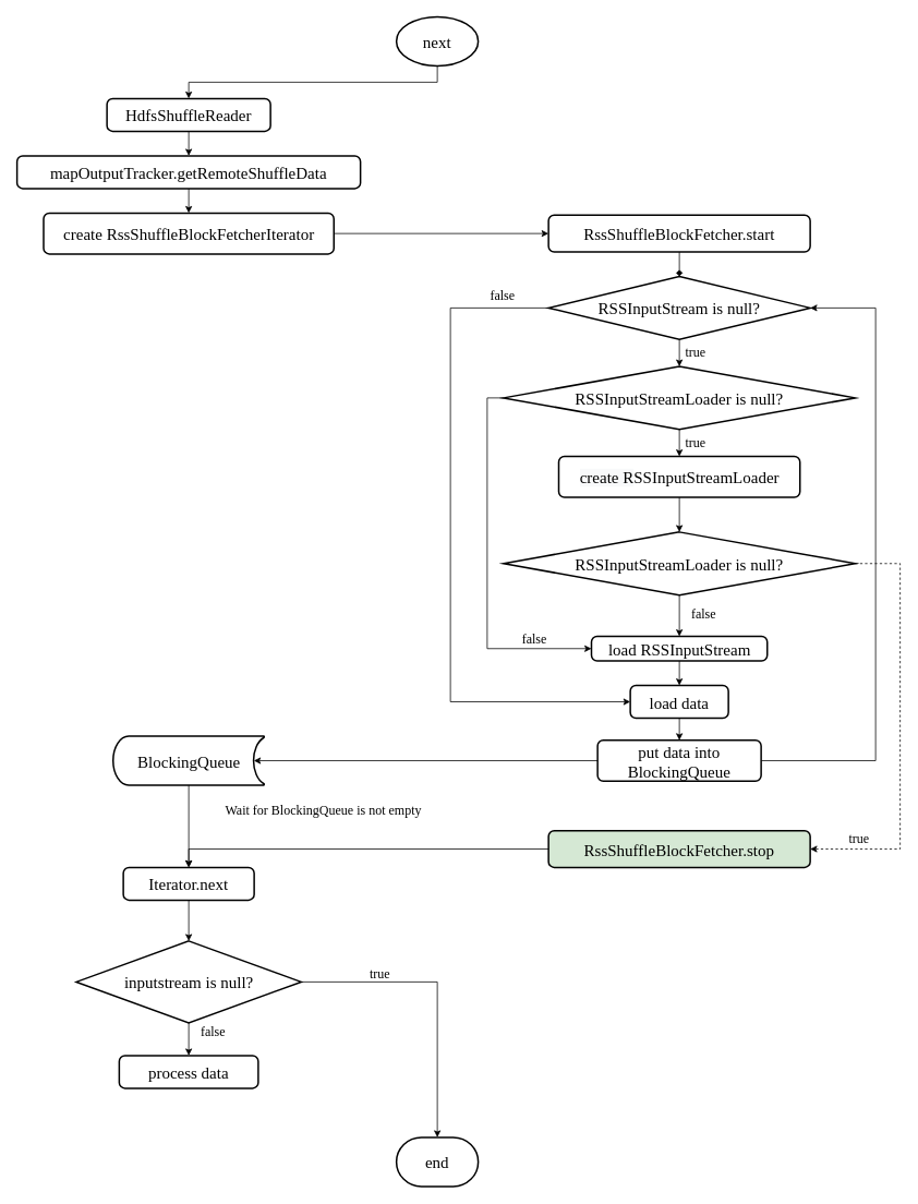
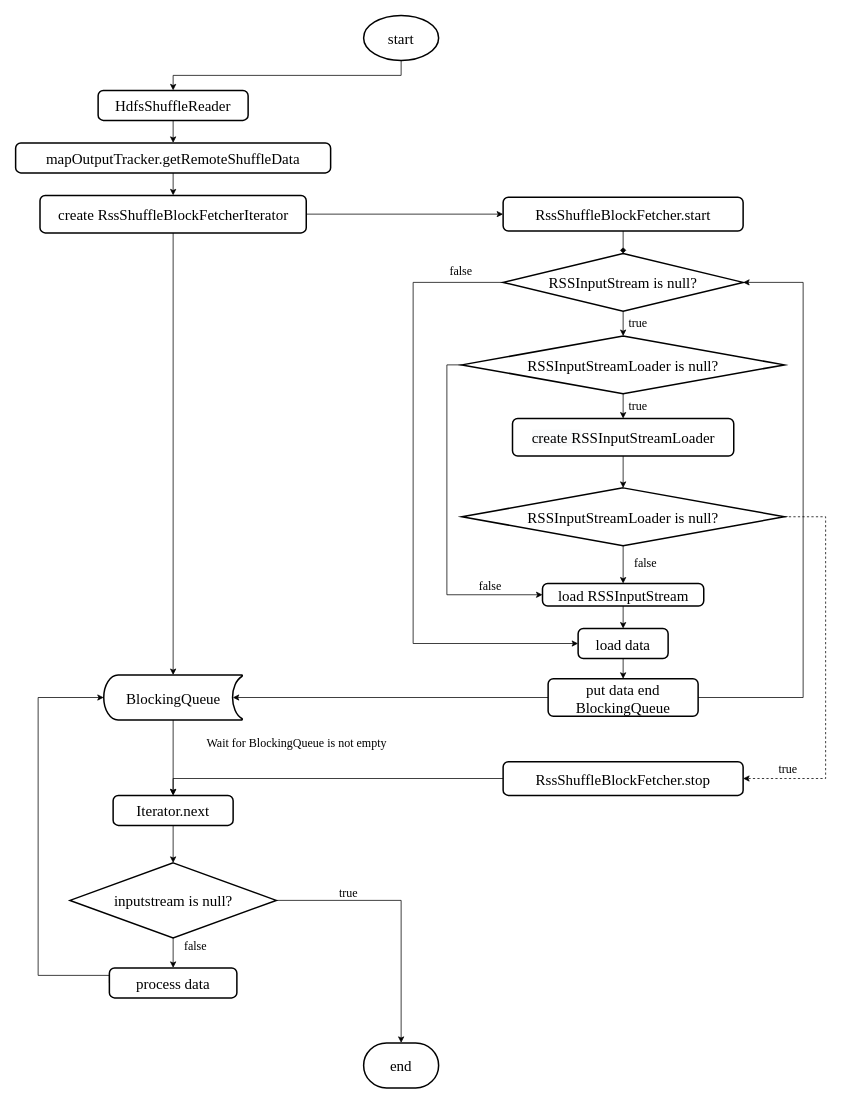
  <mxCell id="0" />
  <mxCell id="1" parent="0" />
  <mxCell id="2" style="edgeStyle=orthogonalEdgeStyle;rounded=0;orthogonalLoop=1;jettySize=auto;html=1;exitX=0.5;exitY=1;exitDx=0;exitDy=0;exitPerimeter=0;entryX=0.5;entryY=0;entryDx=0;entryDy=0;" edge="1" parent="1" source="3" target="5"><mxGeometry relative="1" as="geometry" /></mxCell>
- <mxCell id="3" value="&lt;font style=&quot;font-size: 20px&quot; face=&quot;Consolas&quot;&gt;next&lt;/font&gt;" style="strokeWidth=2;html=1;shape=mxgraph.flowchart.start_1;whiteSpace=wrap;" vertex="1" parent="1"><mxGeometry x="484" y="20" width="100" height="60" as="geometry" /></mxCell>
+ <mxCell id="3" value="&lt;font style=&quot;font-size: 20px&quot; face=&quot;Consolas&quot;&gt;start&lt;/font&gt;" style="strokeWidth=2;html=1;shape=mxgraph.flowchart.start_1;whiteSpace=wrap;" vertex="1" parent="1"><mxGeometry x="484" y="20" width="100" height="60" as="geometry" /></mxCell>
  <mxCell id="4" style="edgeStyle=orthogonalEdgeStyle;rounded=0;orthogonalLoop=1;jettySize=auto;html=1;exitX=0.5;exitY=1;exitDx=0;exitDy=0;entryX=0.5;entryY=0;entryDx=0;entryDy=0;" edge="1" parent="1" source="5" target="7"><mxGeometry relative="1" as="geometry" /></mxCell>
  <mxCell id="5" value="&lt;font style=&quot;font-size: 20px&quot; face=&quot;Consolas&quot;&gt;HdfsShuffleReader&lt;/font&gt;" style="rounded=1;whiteSpace=wrap;html=1;absoluteArcSize=1;arcSize=14;strokeWidth=2;" vertex="1" parent="1"><mxGeometry x="130" y="120" width="200" height="40" as="geometry" /></mxCell>
  <mxCell id="6" style="edgeStyle=orthogonalEdgeStyle;rounded=0;orthogonalLoop=1;jettySize=auto;html=1;exitX=0.5;exitY=1;exitDx=0;exitDy=0;entryX=0.5;entryY=0;entryDx=0;entryDy=0;" edge="1" parent="1" source="7" target="10"><mxGeometry relative="1" as="geometry" /></mxCell>
  <mxCell id="7" value="&lt;pre style=&quot;background-color: rgb(255 , 255 , 255)&quot;&gt;&lt;font style=&quot;font-size: 20px&quot; face=&quot;Consolas&quot;&gt;mapOutputTracker.getRemoteShuffleData&lt;/font&gt;&lt;/pre&gt;" style="rounded=1;whiteSpace=wrap;html=1;absoluteArcSize=1;arcSize=14;strokeWidth=2;" vertex="1" parent="1"><mxGeometry x="20" y="190" width="420" height="40" as="geometry" /></mxCell>
  <mxCell id="8" style="edgeStyle=orthogonalEdgeStyle;rounded=0;orthogonalLoop=1;jettySize=auto;html=1;exitX=1;exitY=0.5;exitDx=0;exitDy=0;entryX=0;entryY=0.5;entryDx=0;entryDy=0;" edge="1" parent="1" source="10" target="12"><mxGeometry relative="1" as="geometry" /></mxCell>
+ <mxCell id="9" style="edgeStyle=orthogonalEdgeStyle;rounded=0;orthogonalLoop=1;jettySize=auto;html=1;exitX=0.5;exitY=1;exitDx=0;exitDy=0;" edge="1" parent="1" source="10" target="31"><mxGeometry relative="1" as="geometry" /></mxCell>
  <mxCell id="10" value="&lt;font style=&quot;font-size: 20px&quot; face=&quot;Consolas&quot;&gt;create RssShuffleBlockFetcherIterator&lt;/font&gt;" style="rounded=1;whiteSpace=wrap;html=1;absoluteArcSize=1;arcSize=14;strokeWidth=2;" vertex="1" parent="1"><mxGeometry x="52.5" y="260" width="355" height="50" as="geometry" /></mxCell>
  <mxCell id="11" style="edgeStyle=orthogonalEdgeStyle;rounded=0;orthogonalLoop=1;jettySize=auto;html=1;exitX=0.5;exitY=1;exitDx=0;exitDy=0;entryX=0.5;entryY=0;entryDx=0;entryDy=0;entryPerimeter=0;endArrow=diamond;" edge="1" parent="1" source="12" target="19"><mxGeometry relative="1" as="geometry" /></mxCell>
  <mxCell id="12" value="&lt;font style=&quot;font-size: 20px&quot; face=&quot;Consolas&quot;&gt;RssShuffleBlockFetcher.start&lt;/font&gt;" style="rounded=1;whiteSpace=wrap;html=1;absoluteArcSize=1;arcSize=14;strokeWidth=2;" vertex="1" parent="1"><mxGeometry x="670" y="262.5" width="320" height="45" as="geometry" /></mxCell>
  <mxCell id="13" style="edgeStyle=orthogonalEdgeStyle;rounded=0;orthogonalLoop=1;jettySize=auto;html=1;exitX=0.5;exitY=1;exitDx=0;exitDy=0;entryX=0.5;entryY=0;entryDx=0;entryDy=0;entryPerimeter=0;" edge="1" parent="1" source="14" target="49"><mxGeometry relative="1" as="geometry" /></mxCell>
  <mxCell id="14" value="&lt;font style=&quot;font-size: 20px&quot;&gt;&lt;span style=&quot;background-color: rgb(248 , 249 , 250)&quot;&gt;create R&lt;/span&gt;&lt;span style=&quot;background-color: rgb(255 , 255 , 255) ; font-family: &amp;#34;consolas&amp;#34;&quot;&gt;SSInputStreamLoader&lt;/span&gt;&lt;/font&gt;" style="rounded=1;whiteSpace=wrap;html=1;absoluteArcSize=1;arcSize=14;strokeWidth=2;fontFamily=Consolas;" vertex="1" parent="1"><mxGeometry x="682.5" y="557.5" width="295" height="50" as="geometry" /></mxCell>
  <mxCell id="15" style="edgeStyle=orthogonalEdgeStyle;rounded=0;orthogonalLoop=1;jettySize=auto;html=1;exitX=0.5;exitY=1;exitDx=0;exitDy=0;entryX=0.5;entryY=0;entryDx=0;entryDy=0;" edge="1" parent="1" source="16" target="24"><mxGeometry relative="1" as="geometry" /></mxCell>
  <mxCell id="16" value="&lt;font style=&quot;font-size: 20px&quot;&gt;&lt;span style=&quot;background-color: rgb(255 , 255 , 255) ; font-family: &amp;#34;consolas&amp;#34;&quot;&gt;load RSSInputStream&lt;/span&gt;&lt;/font&gt;" style="rounded=1;whiteSpace=wrap;html=1;absoluteArcSize=1;arcSize=14;strokeWidth=2;" vertex="1" parent="1"><mxGeometry x="722.5" y="777.5" width="215" height="30" as="geometry" /></mxCell>
  <mxCell id="17" style="edgeStyle=orthogonalEdgeStyle;rounded=0;orthogonalLoop=1;jettySize=auto;html=1;exitX=0.5;exitY=1;exitDx=0;exitDy=0;exitPerimeter=0;entryX=0.5;entryY=0;entryDx=0;entryDy=0;entryPerimeter=0;" edge="1" parent="1" source="19" target="22"><mxGeometry relative="1" as="geometry" /></mxCell>
  <mxCell id="18" style="edgeStyle=orthogonalEdgeStyle;rounded=0;orthogonalLoop=1;jettySize=auto;html=1;exitX=0;exitY=0.5;exitDx=0;exitDy=0;exitPerimeter=0;entryX=0;entryY=0.5;entryDx=0;entryDy=0;" edge="1" parent="1" source="19" target="24"><mxGeometry relative="1" as="geometry"><Array as="points"><mxPoint x="550" y="376" /><mxPoint x="550" y="858" /></Array></mxGeometry></mxCell>
  <mxCell id="19" value="&lt;font style=&quot;font-size: 20px&quot; face=&quot;Consolas&quot;&gt;RSSInputStream is null?&lt;/font&gt;" style="strokeWidth=2;html=1;shape=mxgraph.flowchart.decision;whiteSpace=wrap;" vertex="1" parent="1"><mxGeometry x="670" y="337.5" width="320" height="77" as="geometry" /></mxCell>
  <mxCell id="20" style="edgeStyle=orthogonalEdgeStyle;rounded=0;orthogonalLoop=1;jettySize=auto;html=1;exitX=0.5;exitY=1;exitDx=0;exitDy=0;exitPerimeter=0;entryX=0.5;entryY=0;entryDx=0;entryDy=0;" edge="1" parent="1" source="22" target="14"><mxGeometry relative="1" as="geometry" /></mxCell>
  <mxCell id="21" style="edgeStyle=orthogonalEdgeStyle;rounded=0;orthogonalLoop=1;jettySize=auto;html=1;exitX=0;exitY=0.5;exitDx=0;exitDy=0;exitPerimeter=0;entryX=0;entryY=0.5;entryDx=0;entryDy=0;" edge="1" parent="1" source="22" target="16"><mxGeometry relative="1" as="geometry" /></mxCell>
  <mxCell id="22" value="&lt;font style=&quot;font-size: 20px&quot; face=&quot;Consolas&quot;&gt;RSSInputStreamLoader is null?&lt;/font&gt;" style="strokeWidth=2;html=1;shape=mxgraph.flowchart.decision;whiteSpace=wrap;" vertex="1" parent="1"><mxGeometry x="615" y="447.5" width="430" height="77" as="geometry" /></mxCell>
  <mxCell id="23" style="edgeStyle=orthogonalEdgeStyle;rounded=0;orthogonalLoop=1;jettySize=auto;html=1;exitX=0.5;exitY=1;exitDx=0;exitDy=0;entryX=0.5;entryY=0;entryDx=0;entryDy=0;" edge="1" parent="1" source="24" target="27"><mxGeometry relative="1" as="geometry" /></mxCell>
  <mxCell id="24" value="&lt;font face=&quot;Consolas&quot; style=&quot;font-size: 20px&quot;&gt;load data&lt;/font&gt;" style="rounded=1;whiteSpace=wrap;html=1;absoluteArcSize=1;arcSize=14;strokeWidth=2;" vertex="1" parent="1"><mxGeometry x="770" y="837.5" width="120" height="40" as="geometry" /></mxCell>
  <mxCell id="25" style="edgeStyle=orthogonalEdgeStyle;rounded=0;orthogonalLoop=1;jettySize=auto;html=1;exitX=1;exitY=0.5;exitDx=0;exitDy=0;entryX=1;entryY=0.5;entryDx=0;entryDy=0;entryPerimeter=0;" edge="1" parent="1" source="27" target="19"><mxGeometry relative="1" as="geometry"><Array as="points"><mxPoint x="1070" y="930" /><mxPoint x="1070" y="376" /></Array></mxGeometry></mxCell>
  <mxCell id="26" style="edgeStyle=orthogonalEdgeStyle;rounded=0;orthogonalLoop=1;jettySize=auto;html=1;exitX=0;exitY=0.5;exitDx=0;exitDy=0;entryX=0.93;entryY=0.5;entryDx=0;entryDy=0;entryPerimeter=0;" edge="1" parent="1" source="27" target="31"><mxGeometry relative="1" as="geometry" /></mxCell>
- <mxCell id="27" value="&lt;font face=&quot;Consolas&quot; style=&quot;font-size: 20px&quot;&gt;put data into BlockingQueue&lt;/font&gt;" style="rounded=1;whiteSpace=wrap;html=1;absoluteArcSize=1;arcSize=14;strokeWidth=2;" vertex="1" parent="1"><mxGeometry x="730" y="904.5" width="200" height="50" as="geometry" /></mxCell>
+ <mxCell id="27" value="&lt;font face=&quot;Consolas&quot; style=&quot;font-size: 20px&quot;&gt;put data end BlockingQueue&lt;/font&gt;" style="rounded=1;whiteSpace=wrap;html=1;absoluteArcSize=1;arcSize=14;strokeWidth=2;" vertex="1" parent="1"><mxGeometry x="730" y="904.5" width="200" height="50" as="geometry" /></mxCell>
  <mxCell id="28" style="edgeStyle=orthogonalEdgeStyle;rounded=0;orthogonalLoop=1;jettySize=auto;html=1;exitX=0;exitY=0.5;exitDx=0;exitDy=0;entryX=0.5;entryY=0;entryDx=0;entryDy=0;" edge="1" parent="1" source="29" target="34"><mxGeometry relative="1" as="geometry" /></mxCell>
- <mxCell id="29" value="&lt;font style=&quot;font-size: 20px&quot; face=&quot;Consolas&quot;&gt;RssShuffleBlockFetcher.stop&lt;/font&gt;" style="rounded=1;whiteSpace=wrap;html=1;absoluteArcSize=1;arcSize=14;strokeWidth=2;fillColor=#d5e8d4;" vertex="1" parent="1"><mxGeometry x="670" y="1015" width="320" height="45" as="geometry" /></mxCell>
+ <mxCell id="29" value="&lt;font style=&quot;font-size: 20px&quot; face=&quot;Consolas&quot;&gt;RssShuffleBlockFetcher.stop&lt;/font&gt;" style="rounded=1;whiteSpace=wrap;html=1;absoluteArcSize=1;arcSize=14;strokeWidth=2;" vertex="1" parent="1"><mxGeometry x="670" y="1015" width="320" height="45" as="geometry" /></mxCell>
  <mxCell id="30" style="edgeStyle=orthogonalEdgeStyle;rounded=0;orthogonalLoop=1;jettySize=auto;html=1;exitX=0.5;exitY=1;exitDx=0;exitDy=0;exitPerimeter=0;entryX=0.5;entryY=0;entryDx=0;entryDy=0;" edge="1" parent="1" source="31" target="34"><mxGeometry relative="1" as="geometry" /></mxCell>
  <mxCell id="31" value="&lt;font face=&quot;Consolas&quot; style=&quot;font-size: 20px&quot;&gt;BlockingQueue&lt;/font&gt;" style="strokeWidth=2;html=1;shape=mxgraph.flowchart.stored_data;whiteSpace=wrap;" vertex="1" parent="1"><mxGeometry x="137.5" y="899.5" width="185" height="60" as="geometry" /></mxCell>
+ <mxCell id="32" style="edgeStyle=orthogonalEdgeStyle;rounded=0;orthogonalLoop=1;jettySize=auto;html=1;exitX=0;exitY=0.5;exitDx=0;exitDy=0;entryX=0;entryY=0.5;entryDx=0;entryDy=0;entryPerimeter=0;" edge="1" parent="1" source="38" target="31"><mxGeometry relative="1" as="geometry"><Array as="points"><mxPoint x="50" y="1300" /><mxPoint x="50" y="930" /></Array></mxGeometry></mxCell>
  <mxCell id="33" style="edgeStyle=orthogonalEdgeStyle;rounded=0;orthogonalLoop=1;jettySize=auto;html=1;exitX=0.5;exitY=1;exitDx=0;exitDy=0;entryX=0.5;entryY=0;entryDx=0;entryDy=0;entryPerimeter=0;" edge="1" parent="1" source="34" target="37"><mxGeometry relative="1" as="geometry" /></mxCell>
  <mxCell id="34" value="&lt;font face=&quot;Consolas&quot; style=&quot;font-size: 20px&quot;&gt;Iterator.next&lt;/font&gt;" style="rounded=1;whiteSpace=wrap;html=1;absoluteArcSize=1;arcSize=14;strokeWidth=2;" vertex="1" parent="1"><mxGeometry x="150" y="1060" width="160" height="40" as="geometry" /></mxCell>
  <mxCell id="35" style="edgeStyle=orthogonalEdgeStyle;rounded=0;orthogonalLoop=1;jettySize=auto;html=1;exitX=0.5;exitY=1;exitDx=0;exitDy=0;exitPerimeter=0;entryX=0.5;entryY=0;entryDx=0;entryDy=0;" edge="1" parent="1" source="37" target="38"><mxGeometry relative="1" as="geometry" /></mxCell>
  <mxCell id="36" style="edgeStyle=orthogonalEdgeStyle;rounded=0;orthogonalLoop=1;jettySize=auto;html=1;exitX=1;exitY=0.5;exitDx=0;exitDy=0;exitPerimeter=0;entryX=0.5;entryY=0;entryDx=0;entryDy=0;entryPerimeter=0;" edge="1" parent="1" source="37" target="39"><mxGeometry relative="1" as="geometry" /></mxCell>
  <mxCell id="37" value="&lt;font style=&quot;font-size: 20px&quot; face=&quot;Consolas&quot;&gt;inputstream is null?&lt;/font&gt;" style="strokeWidth=2;html=1;shape=mxgraph.flowchart.decision;whiteSpace=wrap;" vertex="1" parent="1"><mxGeometry x="92.5" y="1150" width="275" height="100" as="geometry" /></mxCell>
  <mxCell id="38" value="&lt;font style=&quot;font-size: 20px&quot; face=&quot;Consolas&quot;&gt;process data&lt;/font&gt;" style="rounded=1;whiteSpace=wrap;html=1;absoluteArcSize=1;arcSize=14;strokeWidth=2;" vertex="1" parent="1"><mxGeometry x="145" y="1290" width="170" height="40" as="geometry" /></mxCell>
  <mxCell id="39" value="&lt;font face=&quot;Consolas&quot; style=&quot;font-size: 20px&quot;&gt;end&lt;/font&gt;" style="strokeWidth=2;html=1;shape=mxgraph.flowchart.terminator;whiteSpace=wrap;" vertex="1" parent="1"><mxGeometry x="484" y="1390" width="100" height="60" as="geometry" /></mxCell>
  <mxCell id="40" value="&lt;font face=&quot;Consolas&quot; style=&quot;font-size: 16px&quot;&gt;true&lt;/font&gt;" style="text;html=1;strokeColor=none;fillColor=none;align=center;verticalAlign=middle;whiteSpace=wrap;rounded=0;" vertex="1" parent="1"><mxGeometry x="444" y="1180" width="40" height="20" as="geometry" /></mxCell>
  <mxCell id="41" value="&lt;font face=&quot;Consolas&quot; style=&quot;font-size: 16px&quot;&gt;true&lt;/font&gt;" style="text;html=1;strokeColor=none;fillColor=none;align=center;verticalAlign=middle;whiteSpace=wrap;rounded=0;" vertex="1" parent="1"><mxGeometry x="830" y="530" width="40" height="20" as="geometry" /></mxCell>
  <mxCell id="42" value="&lt;font face=&quot;Consolas&quot; style=&quot;font-size: 16px&quot;&gt;true&lt;/font&gt;" style="text;html=1;strokeColor=none;fillColor=none;align=center;verticalAlign=middle;whiteSpace=wrap;rounded=0;" vertex="1" parent="1"><mxGeometry x="830" y="420" width="40" height="20" as="geometry" /></mxCell>
  <mxCell id="43" value="&lt;font face=&quot;Consolas&quot; style=&quot;font-size: 16px&quot;&gt;false&lt;/font&gt;" style="text;html=1;strokeColor=none;fillColor=none;align=center;verticalAlign=middle;whiteSpace=wrap;rounded=0;" vertex="1" parent="1"><mxGeometry x="622.5" y="770" width="60" height="20" as="geometry" /></mxCell>
  <mxCell id="44" value="&lt;font face=&quot;Consolas&quot; style=&quot;font-size: 16px&quot;&gt;false&lt;/font&gt;" style="text;html=1;strokeColor=none;fillColor=none;align=center;verticalAlign=middle;whiteSpace=wrap;rounded=0;" vertex="1" parent="1"><mxGeometry x="584" y="350" width="60" height="20" as="geometry" /></mxCell>
  <mxCell id="45" value="&lt;font face=&quot;Consolas&quot; style=&quot;font-size: 16px&quot;&gt;false&lt;/font&gt;" style="text;html=1;strokeColor=none;fillColor=none;align=center;verticalAlign=middle;whiteSpace=wrap;rounded=0;" vertex="1" parent="1"><mxGeometry x="230" y="1250" width="60" height="20" as="geometry" /></mxCell>
  <mxCell id="46" value="&lt;font face=&quot;Consolas&quot; style=&quot;font-size: 16px&quot;&gt;Wait for BlockingQueue is not empty&lt;/font&gt;" style="text;html=1;strokeColor=none;fillColor=none;align=center;verticalAlign=middle;whiteSpace=wrap;rounded=0;" vertex="1" parent="1"><mxGeometry x="230" y="980" width="330" height="20" as="geometry" /></mxCell>
  <mxCell id="47" style="edgeStyle=orthogonalEdgeStyle;rounded=0;orthogonalLoop=1;jettySize=auto;html=1;exitX=0.5;exitY=1;exitDx=0;exitDy=0;exitPerimeter=0;entryX=0.5;entryY=0;entryDx=0;entryDy=0;" edge="1" parent="1" source="49" target="16"><mxGeometry relative="1" as="geometry" /></mxCell>
  <mxCell id="48" style="edgeStyle=orthogonalEdgeStyle;rounded=0;orthogonalLoop=1;jettySize=auto;html=1;exitX=1;exitY=0.5;exitDx=0;exitDy=0;exitPerimeter=0;entryX=1;entryY=0.5;entryDx=0;entryDy=0;dashed=1;" edge="1" parent="1" source="49" target="29"><mxGeometry relative="1" as="geometry"><Array as="points"><mxPoint x="1100" y="689" /><mxPoint x="1100" y="1038" /></Array></mxGeometry></mxCell>
  <mxCell id="49" value="&lt;font style=&quot;font-size: 20px&quot; face=&quot;Consolas&quot;&gt;RSSInputStreamLoader is null?&lt;/font&gt;" style="strokeWidth=2;html=1;shape=mxgraph.flowchart.decision;whiteSpace=wrap;" vertex="1" parent="1"><mxGeometry x="615" y="650" width="430" height="77" as="geometry" /></mxCell>
  <mxCell id="50" value="&lt;font face=&quot;Consolas&quot; style=&quot;font-size: 16px&quot;&gt;false&lt;/font&gt;" style="text;html=1;strokeColor=none;fillColor=none;align=center;verticalAlign=middle;whiteSpace=wrap;rounded=0;" vertex="1" parent="1"><mxGeometry x="830" y="740" width="60" height="20" as="geometry" /></mxCell>
  <mxCell id="51" value="&lt;font face=&quot;Consolas&quot; style=&quot;font-size: 16px&quot;&gt;true&lt;/font&gt;" style="text;html=1;strokeColor=none;fillColor=none;align=center;verticalAlign=middle;whiteSpace=wrap;rounded=0;" vertex="1" parent="1"><mxGeometry x="1030" y="1015" width="40" height="20" as="geometry" /></mxCell>
